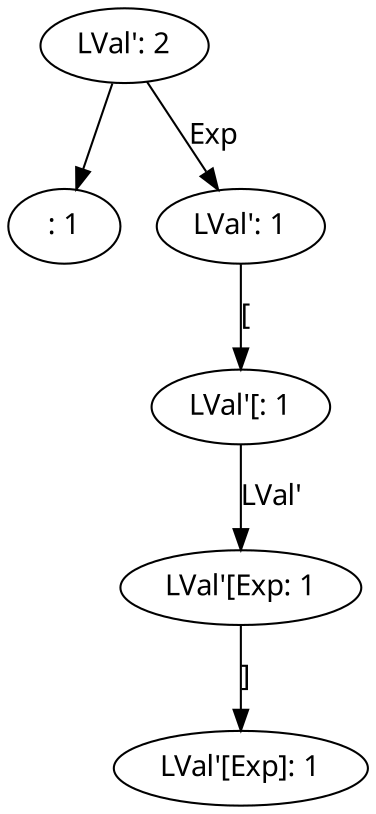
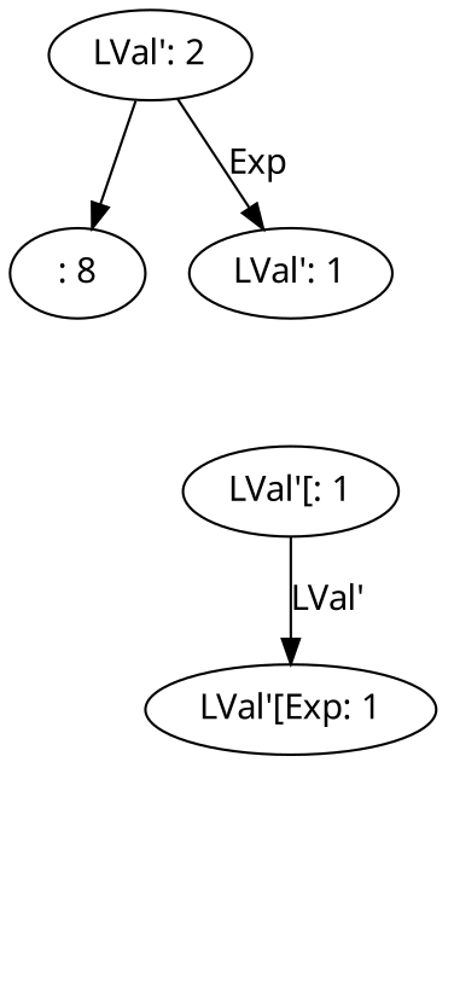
  digraph {
    fontname="Noto Sans"
    node [fontname="Noto Sans"]
    edge [fontname="Noto Sans"]
    n1 [label="LVal': 2"]
-   n2 [label=": 1"]
+   n2 [label=": 8"]
    n3 [label="LVal': 1"]
    n4 [label="LVal'[: 1"]
    n5 [label="LVal'[Exp: 1"]
-   n6 [label="LVal'[Exp]: 1"]
    n1 -> n2
    n1 -> n3 [label=Exp]
-   n3 -> n4 [label="["]
    n4 -> n5 [label="LVal'"]
-   n5 -> n6 [label="]"]
  }
